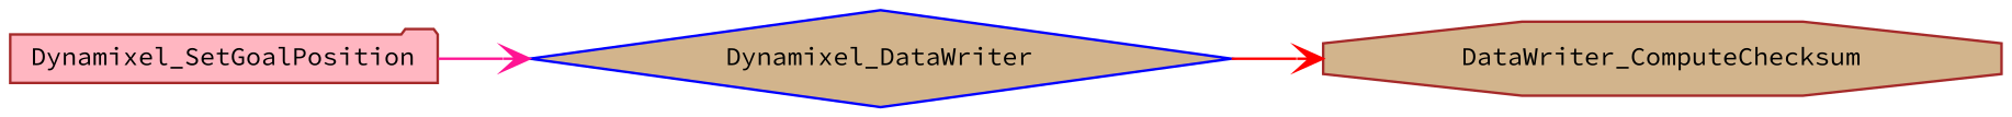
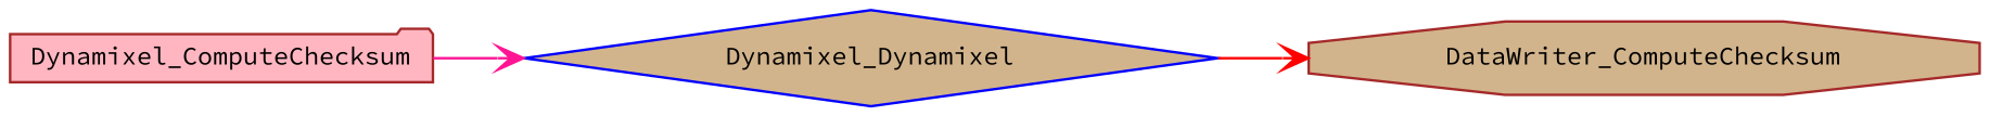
  digraph {
    fontname="Source Code Pro"
    rankdir=LR
    node [color=brown fillcolor=tan fontname="Source Code Pro" fontsize=10 style=filled]
    edge [arrowhead=vee fontname="Source Code Pro" fontsize=10 labelfontname=Helvetica labelfontsize=10 style=solid]
-   n1 [fillcolor=lightpink fontcolor=black height=0.2 label=Dynamixel_SetGoalPosition shape=folder width=0.4]
-   n2 [color=blue height=0.2 label=Dynamixel_DataWriter shape=diamond width=0.4]
+   n1 [fillcolor=lightpink fontcolor=black height=0.2 label=Dynamixel_ComputeChecksum shape=folder width=0.4]
+   n2 [color=blue height=0.2 label=Dynamixel_Dynamixel shape=diamond width=0.4]
    n3 [height=0.2 label=DataWriter_ComputeChecksum shape=octagon width=0.4]
    n1 -> n2 [color=deeppink]
    n2 -> n3 [color=red]
  }
